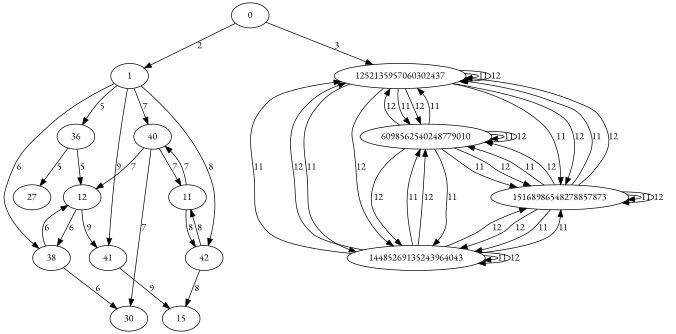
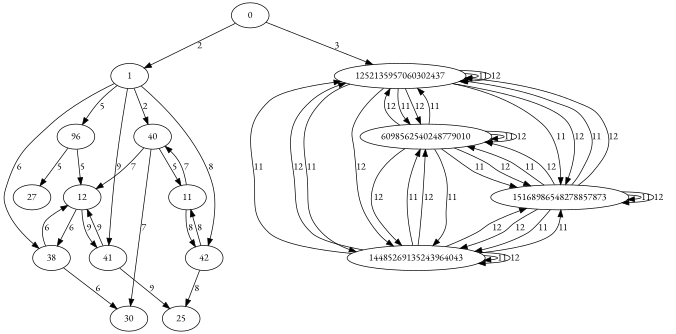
  digraph {
    fontname="EB Garamond"
    node [fontname="EB Garamond"]
    edge [fontname="EB Garamond"]
    0
    1
    1252135957060302437
-   36
+   36 [label=96]
    38
    40
    42
    n8 [label=41]
    6098562540248779010
    14485269135243964043
    15168986548278857873
    12
    27
    30
    11
-   25 [label=15]
+   25
    0 -> 1 [label=2]
    0 -> 1252135957060302437 [label=3]
    1 -> 36 [label=5]
    1 -> 38 [label=6]
-   1 -> 40 [label=7]
+   1 -> 40 [label=2]
    1 -> 42 [label=8]
    1 -> n8 [label=9]
    1252135957060302437 -> 1252135957060302437 [label=11]
    1252135957060302437 -> 1252135957060302437 [label=12]
    1252135957060302437 -> 6098562540248779010 [label=11]
    1252135957060302437 -> 6098562540248779010 [label=12]
    1252135957060302437 -> 14485269135243964043 [label=11]
    1252135957060302437 -> 14485269135243964043 [label=12]
    1252135957060302437 -> 15168986548278857873 [label=11]
    1252135957060302437 -> 15168986548278857873 [label=12]
    36 -> 12 [label=5]
    36 -> 27 [label=5]
    38 -> 12 [label=6]
    38 -> 30 [label=6]
    40 -> 12 [label=7]
    40 -> 30 [label=7]
-   40 -> 11 [label=7]
+   40 -> 11 [label=5]
    42 -> 11 [label=8]
    42 -> 25 [label=8]
+   n8 -> 12 [label=9]
    n8 -> 25 [label=9]
    6098562540248779010 -> 1252135957060302437 [label=11]
    6098562540248779010 -> 1252135957060302437 [label=12]
    6098562540248779010 -> 6098562540248779010 [label=11]
    6098562540248779010 -> 6098562540248779010 [label=12]
    6098562540248779010 -> 14485269135243964043 [label=11]
    6098562540248779010 -> 14485269135243964043 [label=12]
    6098562540248779010 -> 15168986548278857873 [label=11]
    6098562540248779010 -> 15168986548278857873 [label=12]
    14485269135243964043 -> 1252135957060302437 [label=11]
    14485269135243964043 -> 1252135957060302437 [label=12]
    14485269135243964043 -> 6098562540248779010 [label=11]
    14485269135243964043 -> 6098562540248779010 [label=12]
    14485269135243964043 -> 14485269135243964043 [label=11]
    14485269135243964043 -> 14485269135243964043 [label=12]
    14485269135243964043 -> 15168986548278857873 [label=11]
    14485269135243964043 -> 15168986548278857873 [label=12]
    15168986548278857873 -> 1252135957060302437 [label=11]
    15168986548278857873 -> 1252135957060302437 [label=12]
    15168986548278857873 -> 6098562540248779010 [label=11]
    15168986548278857873 -> 6098562540248779010 [label=12]
    15168986548278857873 -> 14485269135243964043 [label=11]
    15168986548278857873 -> 14485269135243964043 [label=12]
    15168986548278857873 -> 15168986548278857873 [label=11]
    15168986548278857873 -> 15168986548278857873 [label=12]
    12 -> 38 [label=6]
    12 -> n8 [label=9]
    11 -> 40 [label=7]
    11 -> 42 [label=8]
  }
